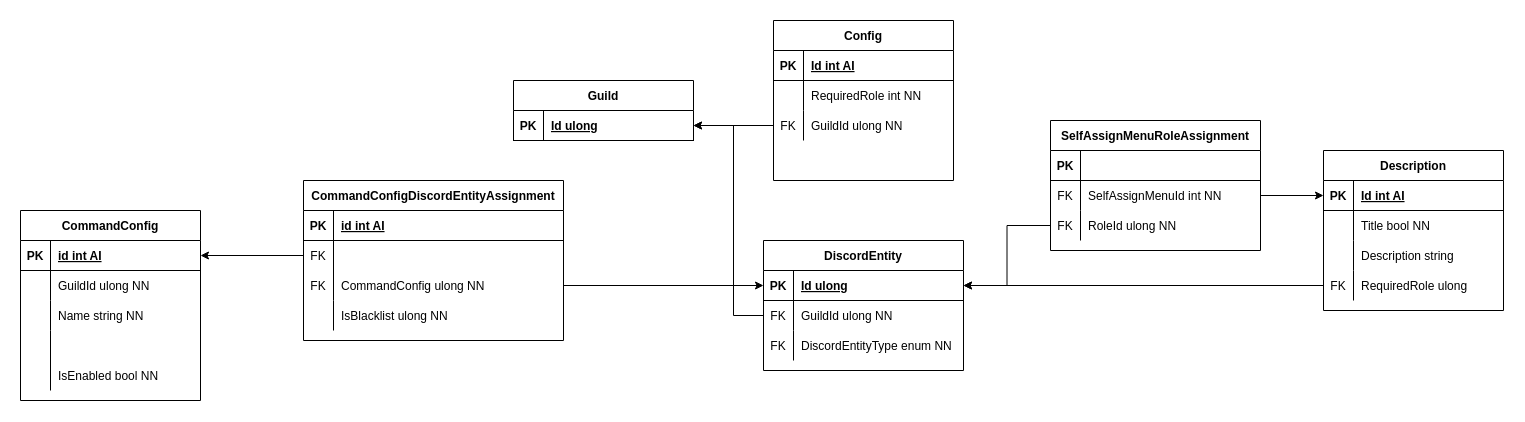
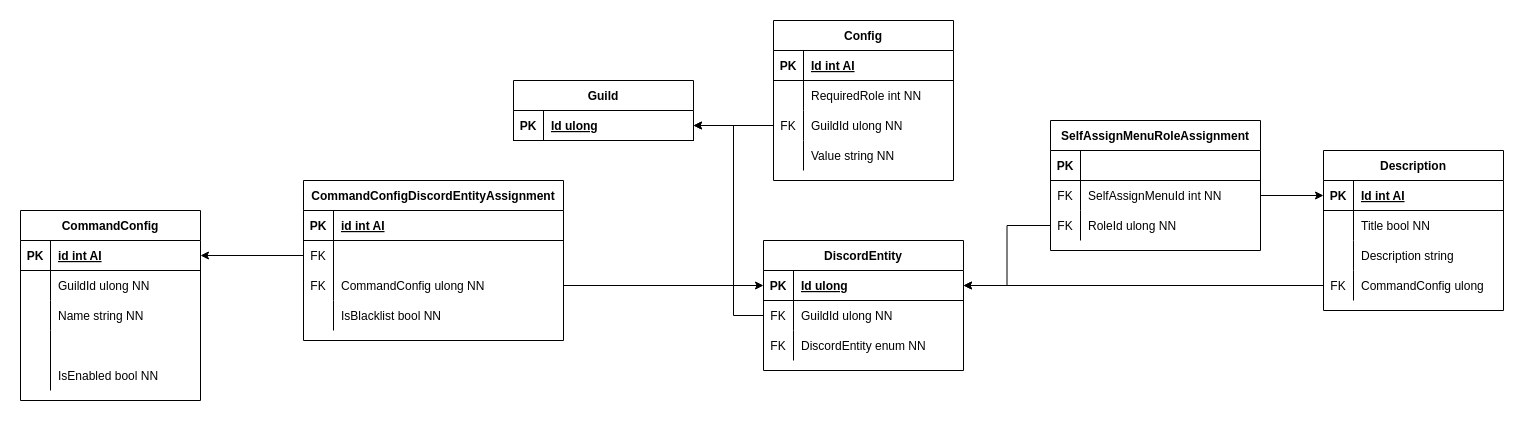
  <mxCell id="0" />
  <mxCell id="1" parent="0" />
  <mxCell id="2" value="Guild" style="shape=table;startSize=30;container=1;collapsible=1;childLayout=tableLayout;fixedRows=1;rowLines=0;fontStyle=1;align=center;resizeLast=1;" vertex="1" parent="1"><mxGeometry x="513" y="80" width="180" height="60" as="geometry" /></mxCell>
  <mxCell id="3" value="" style="shape=partialRectangle;collapsible=0;dropTarget=0;pointerEvents=0;fillColor=none;top=0;left=0;bottom=1;right=0;points=[[0,0.5],[1,0.5]];portConstraint=eastwest;" vertex="1" parent="2"><mxGeometry y="30" width="180" height="30" as="geometry" /></mxCell>
  <mxCell id="4" value="PK" style="shape=partialRectangle;connectable=0;fillColor=none;top=0;left=0;bottom=0;right=0;fontStyle=1;overflow=hidden;" vertex="1" parent="3"><mxGeometry width="30" height="30" as="geometry"><mxRectangle width="30" height="30" as="alternateBounds" /></mxGeometry></mxCell>
  <mxCell id="5" value="Id ulong" style="shape=partialRectangle;connectable=0;fillColor=none;top=0;left=0;bottom=0;right=0;align=left;spacingLeft=6;fontStyle=5;overflow=hidden;" vertex="1" parent="3"><mxGeometry x="30" width="150" height="30" as="geometry"><mxRectangle width="150" height="30" as="alternateBounds" /></mxGeometry></mxCell>
  <mxCell id="6" value="Config" style="shape=table;startSize=30;container=1;collapsible=1;childLayout=tableLayout;fixedRows=1;rowLines=0;fontStyle=1;align=center;resizeLast=1;" vertex="1" parent="1"><mxGeometry x="773" y="20" width="180" height="160" as="geometry" /></mxCell>
  <mxCell id="7" value="" style="shape=partialRectangle;collapsible=0;dropTarget=0;pointerEvents=0;fillColor=none;top=0;left=0;bottom=1;right=0;points=[[0,0.5],[1,0.5]];portConstraint=eastwest;" vertex="1" parent="6"><mxGeometry y="30" width="180" height="30" as="geometry" /></mxCell>
  <mxCell id="8" value="PK" style="shape=partialRectangle;connectable=0;fillColor=none;top=0;left=0;bottom=0;right=0;fontStyle=1;overflow=hidden;" vertex="1" parent="7"><mxGeometry width="30" height="30" as="geometry"><mxRectangle width="30" height="30" as="alternateBounds" /></mxGeometry></mxCell>
  <mxCell id="9" value="Id int AI" style="shape=partialRectangle;connectable=0;fillColor=none;top=0;left=0;bottom=0;right=0;align=left;spacingLeft=6;fontStyle=5;overflow=hidden;" vertex="1" parent="7"><mxGeometry x="30" width="150" height="30" as="geometry"><mxRectangle width="150" height="30" as="alternateBounds" /></mxGeometry></mxCell>
  <mxCell id="10" value="" style="shape=partialRectangle;collapsible=0;dropTarget=0;pointerEvents=0;fillColor=none;top=0;left=0;bottom=0;right=0;points=[[0,0.5],[1,0.5]];portConstraint=eastwest;" vertex="1" parent="6"><mxGeometry y="60" width="180" height="30" as="geometry" /></mxCell>
  <mxCell id="11" value="" style="shape=partialRectangle;connectable=0;fillColor=none;top=0;left=0;bottom=0;right=0;editable=1;overflow=hidden;" vertex="1" parent="10"><mxGeometry width="30" height="30" as="geometry"><mxRectangle width="30" height="30" as="alternateBounds" /></mxGeometry></mxCell>
  <mxCell id="12" value="RequiredRole int NN" style="shape=partialRectangle;connectable=0;fillColor=none;top=0;left=0;bottom=0;right=0;align=left;spacingLeft=6;overflow=hidden;" vertex="1" parent="10"><mxGeometry x="30" width="150" height="30" as="geometry"><mxRectangle width="150" height="30" as="alternateBounds" /></mxGeometry></mxCell>
  <mxCell id="13" value="" style="shape=partialRectangle;collapsible=0;dropTarget=0;pointerEvents=0;fillColor=none;top=0;left=0;bottom=0;right=0;points=[[0,0.5],[1,0.5]];portConstraint=eastwest;" vertex="1" parent="6"><mxGeometry y="90" width="180" height="30" as="geometry" /></mxCell>
  <mxCell id="14" value="FK" style="shape=partialRectangle;connectable=0;fillColor=none;top=0;left=0;bottom=0;right=0;editable=1;overflow=hidden;" vertex="1" parent="13"><mxGeometry width="30" height="30" as="geometry"><mxRectangle width="30" height="30" as="alternateBounds" /></mxGeometry></mxCell>
  <mxCell id="15" value="GuildId ulong NN" style="shape=partialRectangle;connectable=0;fillColor=none;top=0;left=0;bottom=0;right=0;align=left;spacingLeft=6;overflow=hidden;" vertex="1" parent="13"><mxGeometry x="30" width="150" height="30" as="geometry"><mxRectangle width="150" height="30" as="alternateBounds" /></mxGeometry></mxCell>
  <mxCell id="16" value="" style="shape=partialRectangle;collapsible=0;dropTarget=0;pointerEvents=0;fillColor=none;top=0;left=0;bottom=0;right=0;points=[[0,0.5],[1,0.5]];portConstraint=eastwest;" vertex="1" parent="6"><mxGeometry y="120" width="180" height="30" as="geometry" /></mxCell>
  <mxCell id="17" value="" style="shape=partialRectangle;connectable=0;fillColor=none;top=0;left=0;bottom=0;right=0;editable=1;overflow=hidden;" vertex="1" parent="16"><mxGeometry width="30" height="30" as="geometry"><mxRectangle width="30" height="30" as="alternateBounds" /></mxGeometry></mxCell>
+ <mxCell id="18" value="Value string NN" style="shape=partialRectangle;connectable=0;fillColor=none;top=0;left=0;bottom=0;right=0;align=left;spacingLeft=6;overflow=hidden;" vertex="1" parent="16"><mxGeometry x="30" width="150" height="30" as="geometry"><mxRectangle width="150" height="30" as="alternateBounds" /></mxGeometry></mxCell>
  <mxCell id="19" style="edgeStyle=orthogonalEdgeStyle;rounded=0;orthogonalLoop=1;jettySize=auto;html=1;exitX=0;exitY=0.5;exitDx=0;exitDy=0;" edge="1" parent="1" source="13" target="3"><mxGeometry relative="1" as="geometry" /></mxCell>
  <mxCell id="20" value="DiscordEntity" style="shape=table;startSize=30;container=1;collapsible=1;childLayout=tableLayout;fixedRows=1;rowLines=0;fontStyle=1;align=center;resizeLast=1;" vertex="1" parent="1"><mxGeometry x="763" y="240" width="200" height="130" as="geometry" /></mxCell>
  <mxCell id="21" value="" style="shape=partialRectangle;collapsible=0;dropTarget=0;pointerEvents=0;fillColor=none;top=0;left=0;bottom=1;right=0;points=[[0,0.5],[1,0.5]];portConstraint=eastwest;" vertex="1" parent="20"><mxGeometry y="30" width="200" height="30" as="geometry" /></mxCell>
  <mxCell id="22" value="PK" style="shape=partialRectangle;connectable=0;fillColor=none;top=0;left=0;bottom=0;right=0;fontStyle=1;overflow=hidden;" vertex="1" parent="21"><mxGeometry width="30" height="30" as="geometry"><mxRectangle width="30" height="30" as="alternateBounds" /></mxGeometry></mxCell>
  <mxCell id="23" value="Id ulong" style="shape=partialRectangle;connectable=0;fillColor=none;top=0;left=0;bottom=0;right=0;align=left;spacingLeft=6;fontStyle=5;overflow=hidden;" vertex="1" parent="21"><mxGeometry x="30" width="170" height="30" as="geometry"><mxRectangle width="170" height="30" as="alternateBounds" /></mxGeometry></mxCell>
  <mxCell id="24" value="" style="shape=partialRectangle;collapsible=0;dropTarget=0;pointerEvents=0;fillColor=none;top=0;left=0;bottom=0;right=0;points=[[0,0.5],[1,0.5]];portConstraint=eastwest;" vertex="1" parent="20"><mxGeometry y="60" width="200" height="30" as="geometry" /></mxCell>
  <mxCell id="25" value="FK" style="shape=partialRectangle;connectable=0;fillColor=none;top=0;left=0;bottom=0;right=0;editable=1;overflow=hidden;" vertex="1" parent="24"><mxGeometry width="30" height="30" as="geometry"><mxRectangle width="30" height="30" as="alternateBounds" /></mxGeometry></mxCell>
  <mxCell id="26" value="GuildId ulong NN" style="shape=partialRectangle;connectable=0;fillColor=none;top=0;left=0;bottom=0;right=0;align=left;spacingLeft=6;overflow=hidden;" vertex="1" parent="24"><mxGeometry x="30" width="170" height="30" as="geometry"><mxRectangle width="170" height="30" as="alternateBounds" /></mxGeometry></mxCell>
  <mxCell id="27" value="" style="shape=partialRectangle;collapsible=0;dropTarget=0;pointerEvents=0;fillColor=none;top=0;left=0;bottom=0;right=0;points=[[0,0.5],[1,0.5]];portConstraint=eastwest;" vertex="1" parent="20"><mxGeometry y="90" width="200" height="30" as="geometry" /></mxCell>
  <mxCell id="28" value="FK" style="shape=partialRectangle;connectable=0;fillColor=none;top=0;left=0;bottom=0;right=0;editable=1;overflow=hidden;" vertex="1" parent="27"><mxGeometry width="30" height="30" as="geometry"><mxRectangle width="30" height="30" as="alternateBounds" /></mxGeometry></mxCell>
- <mxCell id="29" value="DiscordEntityType enum NN" style="shape=partialRectangle;connectable=0;fillColor=none;top=0;left=0;bottom=0;right=0;align=left;spacingLeft=6;overflow=hidden;" vertex="1" parent="27"><mxGeometry x="30" width="170" height="30" as="geometry"><mxRectangle width="170" height="30" as="alternateBounds" /></mxGeometry></mxCell>
+ <mxCell id="29" value="DiscordEntity enum NN" style="shape=partialRectangle;connectable=0;fillColor=none;top=0;left=0;bottom=0;right=0;align=left;spacingLeft=6;overflow=hidden;" vertex="1" parent="27"><mxGeometry x="30" width="170" height="30" as="geometry"><mxRectangle width="170" height="30" as="alternateBounds" /></mxGeometry></mxCell>
  <mxCell id="30" style="edgeStyle=orthogonalEdgeStyle;rounded=0;orthogonalLoop=1;jettySize=auto;html=1;exitX=0;exitY=0.5;exitDx=0;exitDy=0;" edge="1" parent="1" source="24" target="3"><mxGeometry relative="1" as="geometry"><Array as="points"><mxPoint x="733" y="315" /><mxPoint x="733" y="125" /></Array></mxGeometry></mxCell>
  <mxCell id="31" value="Description" style="shape=table;startSize=30;container=1;collapsible=1;childLayout=tableLayout;fixedRows=1;rowLines=0;fontStyle=1;align=center;resizeLast=1;" vertex="1" parent="1"><mxGeometry x="1323" y="150" width="180" height="160" as="geometry" /></mxCell>
  <mxCell id="32" value="" style="shape=partialRectangle;collapsible=0;dropTarget=0;pointerEvents=0;fillColor=none;top=0;left=0;bottom=1;right=0;points=[[0,0.5],[1,0.5]];portConstraint=eastwest;" vertex="1" parent="31"><mxGeometry y="30" width="180" height="30" as="geometry" /></mxCell>
  <mxCell id="33" value="PK" style="shape=partialRectangle;connectable=0;fillColor=none;top=0;left=0;bottom=0;right=0;fontStyle=1;overflow=hidden;" vertex="1" parent="32"><mxGeometry width="30" height="30" as="geometry"><mxRectangle width="30" height="30" as="alternateBounds" /></mxGeometry></mxCell>
  <mxCell id="34" value="Id int AI" style="shape=partialRectangle;connectable=0;fillColor=none;top=0;left=0;bottom=0;right=0;align=left;spacingLeft=6;fontStyle=5;overflow=hidden;" vertex="1" parent="32"><mxGeometry x="30" width="150" height="30" as="geometry"><mxRectangle width="150" height="30" as="alternateBounds" /></mxGeometry></mxCell>
  <mxCell id="35" value="" style="shape=partialRectangle;collapsible=0;dropTarget=0;pointerEvents=0;fillColor=none;top=0;left=0;bottom=0;right=0;points=[[0,0.5],[1,0.5]];portConstraint=eastwest;" vertex="1" parent="31"><mxGeometry y="60" width="180" height="30" as="geometry" /></mxCell>
  <mxCell id="36" value="" style="shape=partialRectangle;connectable=0;fillColor=none;top=0;left=0;bottom=0;right=0;editable=1;overflow=hidden;" vertex="1" parent="35"><mxGeometry width="30" height="30" as="geometry"><mxRectangle width="30" height="30" as="alternateBounds" /></mxGeometry></mxCell>
  <mxCell id="37" value="Title bool NN" style="shape=partialRectangle;connectable=0;fillColor=none;top=0;left=0;bottom=0;right=0;align=left;spacingLeft=6;overflow=hidden;" vertex="1" parent="35"><mxGeometry x="30" width="150" height="30" as="geometry"><mxRectangle width="150" height="30" as="alternateBounds" /></mxGeometry></mxCell>
  <mxCell id="38" value="" style="shape=partialRectangle;collapsible=0;dropTarget=0;pointerEvents=0;fillColor=none;top=0;left=0;bottom=0;right=0;points=[[0,0.5],[1,0.5]];portConstraint=eastwest;" vertex="1" parent="31"><mxGeometry y="90" width="180" height="30" as="geometry" /></mxCell>
  <mxCell id="39" value="" style="shape=partialRectangle;connectable=0;fillColor=none;top=0;left=0;bottom=0;right=0;editable=1;overflow=hidden;" vertex="1" parent="38"><mxGeometry width="30" height="30" as="geometry"><mxRectangle width="30" height="30" as="alternateBounds" /></mxGeometry></mxCell>
  <mxCell id="40" value="Description string" style="shape=partialRectangle;connectable=0;fillColor=none;top=0;left=0;bottom=0;right=0;align=left;spacingLeft=6;overflow=hidden;" vertex="1" parent="38"><mxGeometry x="30" width="150" height="30" as="geometry"><mxRectangle width="150" height="30" as="alternateBounds" /></mxGeometry></mxCell>
  <mxCell id="41" value="" style="shape=partialRectangle;collapsible=0;dropTarget=0;pointerEvents=0;fillColor=none;top=0;left=0;bottom=0;right=0;points=[[0,0.5],[1,0.5]];portConstraint=eastwest;" vertex="1" parent="31"><mxGeometry y="120" width="180" height="30" as="geometry" /></mxCell>
  <mxCell id="42" value="FK" style="shape=partialRectangle;connectable=0;fillColor=none;top=0;left=0;bottom=0;right=0;editable=1;overflow=hidden;" vertex="1" parent="41"><mxGeometry width="30" height="30" as="geometry"><mxRectangle width="30" height="30" as="alternateBounds" /></mxGeometry></mxCell>
- <mxCell id="43" value="RequiredRole ulong" style="shape=partialRectangle;connectable=0;fillColor=none;top=0;left=0;bottom=0;right=0;align=left;spacingLeft=6;overflow=hidden;" vertex="1" parent="41"><mxGeometry x="30" width="150" height="30" as="geometry"><mxRectangle width="150" height="30" as="alternateBounds" /></mxGeometry></mxCell>
+ <mxCell id="43" value="CommandConfig ulong" style="shape=partialRectangle;connectable=0;fillColor=none;top=0;left=0;bottom=0;right=0;align=left;spacingLeft=6;overflow=hidden;" vertex="1" parent="41"><mxGeometry x="30" width="150" height="30" as="geometry"><mxRectangle width="150" height="30" as="alternateBounds" /></mxGeometry></mxCell>
  <mxCell id="44" style="edgeStyle=orthogonalEdgeStyle;rounded=0;orthogonalLoop=1;jettySize=auto;html=1;exitX=0;exitY=0.5;exitDx=0;exitDy=0;" edge="1" parent="1" source="41" target="21"><mxGeometry relative="1" as="geometry" /></mxCell>
  <mxCell id="45" value="SelfAssignMenuRoleAssignment" style="shape=table;startSize=30;container=1;collapsible=1;childLayout=tableLayout;fixedRows=1;rowLines=0;fontStyle=1;align=center;resizeLast=1;" vertex="1" parent="1"><mxGeometry x="1050" y="120" width="210" height="130" as="geometry" /></mxCell>
  <mxCell id="46" value="" style="shape=partialRectangle;collapsible=0;dropTarget=0;pointerEvents=0;fillColor=none;top=0;left=0;bottom=1;right=0;points=[[0,0.5],[1,0.5]];portConstraint=eastwest;" vertex="1" parent="45"><mxGeometry y="30" width="210" height="30" as="geometry" /></mxCell>
  <mxCell id="47" value="PK" style="shape=partialRectangle;connectable=0;fillColor=none;top=0;left=0;bottom=0;right=0;fontStyle=1;overflow=hidden;" vertex="1" parent="46"><mxGeometry width="30" height="30" as="geometry"><mxRectangle width="30" height="30" as="alternateBounds" /></mxGeometry></mxCell>
  <mxCell id="48" value="" style="shape=partialRectangle;collapsible=0;dropTarget=0;pointerEvents=0;fillColor=none;top=0;left=0;bottom=0;right=0;points=[[0,0.5],[1,0.5]];portConstraint=eastwest;" vertex="1" parent="45"><mxGeometry y="60" width="210" height="30" as="geometry" /></mxCell>
  <mxCell id="49" value="FK" style="shape=partialRectangle;connectable=0;fillColor=none;top=0;left=0;bottom=0;right=0;editable=1;overflow=hidden;" vertex="1" parent="48"><mxGeometry width="30" height="30" as="geometry"><mxRectangle width="30" height="30" as="alternateBounds" /></mxGeometry></mxCell>
  <mxCell id="50" value="SelfAssignMenuId int NN" style="shape=partialRectangle;connectable=0;fillColor=none;top=0;left=0;bottom=0;right=0;align=left;spacingLeft=6;overflow=hidden;" vertex="1" parent="48"><mxGeometry x="30" width="180" height="30" as="geometry"><mxRectangle width="180" height="30" as="alternateBounds" /></mxGeometry></mxCell>
  <mxCell id="51" value="" style="shape=partialRectangle;collapsible=0;dropTarget=0;pointerEvents=0;fillColor=none;top=0;left=0;bottom=0;right=0;points=[[0,0.5],[1,0.5]];portConstraint=eastwest;" vertex="1" parent="45"><mxGeometry y="90" width="210" height="30" as="geometry" /></mxCell>
  <mxCell id="52" value="FK" style="shape=partialRectangle;connectable=0;fillColor=none;top=0;left=0;bottom=0;right=0;editable=1;overflow=hidden;" vertex="1" parent="51"><mxGeometry width="30" height="30" as="geometry"><mxRectangle width="30" height="30" as="alternateBounds" /></mxGeometry></mxCell>
  <mxCell id="53" value="RoleId ulong NN" style="shape=partialRectangle;connectable=0;fillColor=none;top=0;left=0;bottom=0;right=0;align=left;spacingLeft=6;overflow=hidden;" vertex="1" parent="51"><mxGeometry x="30" width="180" height="30" as="geometry"><mxRectangle width="180" height="30" as="alternateBounds" /></mxGeometry></mxCell>
  <mxCell id="54" style="edgeStyle=orthogonalEdgeStyle;rounded=0;orthogonalLoop=1;jettySize=auto;html=1;exitX=1;exitY=0.5;exitDx=0;exitDy=0;" edge="1" parent="1" source="48" target="32"><mxGeometry relative="1" as="geometry" /></mxCell>
  <mxCell id="55" style="edgeStyle=orthogonalEdgeStyle;rounded=0;orthogonalLoop=1;jettySize=auto;html=1;exitX=0;exitY=0.5;exitDx=0;exitDy=0;" edge="1" parent="1" source="51" target="21"><mxGeometry relative="1" as="geometry" /></mxCell>
  <mxCell id="56" value="CommandConfig" style="shape=table;startSize=30;container=1;collapsible=1;childLayout=tableLayout;fixedRows=1;rowLines=0;fontStyle=1;align=center;resizeLast=1;" vertex="1" parent="1"><mxGeometry x="20" y="210" width="180" height="190" as="geometry" /></mxCell>
  <mxCell id="57" value="" style="shape=partialRectangle;collapsible=0;dropTarget=0;pointerEvents=0;fillColor=none;top=0;left=0;bottom=1;right=0;points=[[0,0.5],[1,0.5]];portConstraint=eastwest;" vertex="1" parent="56"><mxGeometry y="30" width="180" height="30" as="geometry" /></mxCell>
  <mxCell id="58" value="PK" style="shape=partialRectangle;connectable=0;fillColor=none;top=0;left=0;bottom=0;right=0;fontStyle=1;overflow=hidden;" vertex="1" parent="57"><mxGeometry width="30" height="30" as="geometry"><mxRectangle width="30" height="30" as="alternateBounds" /></mxGeometry></mxCell>
  <mxCell id="59" value="id int AI" style="shape=partialRectangle;connectable=0;fillColor=none;top=0;left=0;bottom=0;right=0;align=left;spacingLeft=6;fontStyle=5;overflow=hidden;" vertex="1" parent="57"><mxGeometry x="30" width="150" height="30" as="geometry"><mxRectangle width="150" height="30" as="alternateBounds" /></mxGeometry></mxCell>
  <mxCell id="60" value="" style="shape=partialRectangle;collapsible=0;dropTarget=0;pointerEvents=0;fillColor=none;top=0;left=0;bottom=0;right=0;points=[[0,0.5],[1,0.5]];portConstraint=eastwest;" vertex="1" parent="56"><mxGeometry y="60" width="180" height="30" as="geometry" /></mxCell>
  <mxCell id="61" value="" style="shape=partialRectangle;connectable=0;fillColor=none;top=0;left=0;bottom=0;right=0;editable=1;overflow=hidden;" vertex="1" parent="60"><mxGeometry width="30" height="30" as="geometry"><mxRectangle width="30" height="30" as="alternateBounds" /></mxGeometry></mxCell>
  <mxCell id="62" value="GuildId ulong NN" style="shape=partialRectangle;connectable=0;fillColor=none;top=0;left=0;bottom=0;right=0;align=left;spacingLeft=6;overflow=hidden;" vertex="1" parent="60"><mxGeometry x="30" width="150" height="30" as="geometry"><mxRectangle width="150" height="30" as="alternateBounds" /></mxGeometry></mxCell>
  <mxCell id="63" value="" style="shape=partialRectangle;collapsible=0;dropTarget=0;pointerEvents=0;fillColor=none;top=0;left=0;bottom=0;right=0;points=[[0,0.5],[1,0.5]];portConstraint=eastwest;" vertex="1" parent="56"><mxGeometry y="90" width="180" height="30" as="geometry" /></mxCell>
  <mxCell id="64" value="" style="shape=partialRectangle;connectable=0;fillColor=none;top=0;left=0;bottom=0;right=0;editable=1;overflow=hidden;" vertex="1" parent="63"><mxGeometry width="30" height="30" as="geometry"><mxRectangle width="30" height="30" as="alternateBounds" /></mxGeometry></mxCell>
  <mxCell id="65" value="Name string NN" style="shape=partialRectangle;connectable=0;fillColor=none;top=0;left=0;bottom=0;right=0;align=left;spacingLeft=6;overflow=hidden;" vertex="1" parent="63"><mxGeometry x="30" width="150" height="30" as="geometry"><mxRectangle width="150" height="30" as="alternateBounds" /></mxGeometry></mxCell>
  <mxCell id="66" value="" style="shape=partialRectangle;collapsible=0;dropTarget=0;pointerEvents=0;fillColor=none;top=0;left=0;bottom=0;right=0;points=[[0,0.5],[1,0.5]];portConstraint=eastwest;" vertex="1" parent="56"><mxGeometry y="120" width="180" height="30" as="geometry" /></mxCell>
  <mxCell id="67" value="" style="shape=partialRectangle;connectable=0;fillColor=none;top=0;left=0;bottom=0;right=0;editable=1;overflow=hidden;" vertex="1" parent="66"><mxGeometry width="30" height="30" as="geometry"><mxRectangle width="30" height="30" as="alternateBounds" /></mxGeometry></mxCell>
  <mxCell id="68" value="" style="shape=partialRectangle;collapsible=0;dropTarget=0;pointerEvents=0;fillColor=none;top=0;left=0;bottom=0;right=0;points=[[0,0.5],[1,0.5]];portConstraint=eastwest;" vertex="1" parent="56"><mxGeometry y="150" width="180" height="30" as="geometry" /></mxCell>
  <mxCell id="69" value="" style="shape=partialRectangle;connectable=0;fillColor=none;top=0;left=0;bottom=0;right=0;editable=1;overflow=hidden;" vertex="1" parent="68"><mxGeometry width="30" height="30" as="geometry"><mxRectangle width="30" height="30" as="alternateBounds" /></mxGeometry></mxCell>
  <mxCell id="70" value="IsEnabled bool NN" style="shape=partialRectangle;connectable=0;fillColor=none;top=0;left=0;bottom=0;right=0;align=left;spacingLeft=6;overflow=hidden;" vertex="1" parent="68"><mxGeometry x="30" width="150" height="30" as="geometry"><mxRectangle width="150" height="30" as="alternateBounds" /></mxGeometry></mxCell>
  <mxCell id="71" value="CommandConfigDiscordEntityAssignment" style="shape=table;startSize=30;container=1;collapsible=1;childLayout=tableLayout;fixedRows=1;rowLines=0;fontStyle=1;align=center;resizeLast=1;" vertex="1" parent="1"><mxGeometry x="303" y="180" width="260" height="160" as="geometry" /></mxCell>
  <mxCell id="72" value="" style="shape=partialRectangle;collapsible=0;dropTarget=0;pointerEvents=0;fillColor=none;top=0;left=0;bottom=1;right=0;points=[[0,0.5],[1,0.5]];portConstraint=eastwest;" vertex="1" parent="71"><mxGeometry y="30" width="260" height="30" as="geometry" /></mxCell>
  <mxCell id="73" value="PK" style="shape=partialRectangle;connectable=0;fillColor=none;top=0;left=0;bottom=0;right=0;fontStyle=1;overflow=hidden;" vertex="1" parent="72"><mxGeometry width="30" height="30" as="geometry"><mxRectangle width="30" height="30" as="alternateBounds" /></mxGeometry></mxCell>
  <mxCell id="74" value="id int AI" style="shape=partialRectangle;connectable=0;fillColor=none;top=0;left=0;bottom=0;right=0;align=left;spacingLeft=6;fontStyle=5;overflow=hidden;" vertex="1" parent="72"><mxGeometry x="30" width="230" height="30" as="geometry"><mxRectangle width="230" height="30" as="alternateBounds" /></mxGeometry></mxCell>
  <mxCell id="75" value="" style="shape=partialRectangle;collapsible=0;dropTarget=0;pointerEvents=0;fillColor=none;top=0;left=0;bottom=0;right=0;points=[[0,0.5],[1,0.5]];portConstraint=eastwest;" vertex="1" parent="71"><mxGeometry y="60" width="260" height="30" as="geometry" /></mxCell>
  <mxCell id="76" value="FK" style="shape=partialRectangle;connectable=0;fillColor=none;top=0;left=0;bottom=0;right=0;editable=1;overflow=hidden;" vertex="1" parent="75"><mxGeometry width="30" height="30" as="geometry"><mxRectangle width="30" height="30" as="alternateBounds" /></mxGeometry></mxCell>
  <mxCell id="77" value="" style="shape=partialRectangle;collapsible=0;dropTarget=0;pointerEvents=0;fillColor=none;top=0;left=0;bottom=0;right=0;points=[[0,0.5],[1,0.5]];portConstraint=eastwest;" vertex="1" parent="71"><mxGeometry y="90" width="260" height="30" as="geometry" /></mxCell>
  <mxCell id="78" value="FK" style="shape=partialRectangle;connectable=0;fillColor=none;top=0;left=0;bottom=0;right=0;editable=1;overflow=hidden;" vertex="1" parent="77"><mxGeometry width="30" height="30" as="geometry"><mxRectangle width="30" height="30" as="alternateBounds" /></mxGeometry></mxCell>
  <mxCell id="79" value="CommandConfig ulong NN" style="shape=partialRectangle;connectable=0;fillColor=none;top=0;left=0;bottom=0;right=0;align=left;spacingLeft=6;overflow=hidden;" vertex="1" parent="77"><mxGeometry x="30" width="230" height="30" as="geometry"><mxRectangle width="230" height="30" as="alternateBounds" /></mxGeometry></mxCell>
  <mxCell id="80" value="" style="shape=partialRectangle;collapsible=0;dropTarget=0;pointerEvents=0;fillColor=none;top=0;left=0;bottom=0;right=0;points=[[0,0.5],[1,0.5]];portConstraint=eastwest;" vertex="1" parent="71"><mxGeometry y="120" width="260" height="30" as="geometry" /></mxCell>
  <mxCell id="81" value="" style="shape=partialRectangle;connectable=0;fillColor=none;top=0;left=0;bottom=0;right=0;editable=1;overflow=hidden;" vertex="1" parent="80"><mxGeometry width="30" height="30" as="geometry"><mxRectangle width="30" height="30" as="alternateBounds" /></mxGeometry></mxCell>
- <mxCell id="82" value="IsBlacklist ulong NN" style="shape=partialRectangle;connectable=0;fillColor=none;top=0;left=0;bottom=0;right=0;align=left;spacingLeft=6;overflow=hidden;" vertex="1" parent="80"><mxGeometry x="30" width="230" height="30" as="geometry"><mxRectangle width="230" height="30" as="alternateBounds" /></mxGeometry></mxCell>
+ <mxCell id="82" value="IsBlacklist bool NN" style="shape=partialRectangle;connectable=0;fillColor=none;top=0;left=0;bottom=0;right=0;align=left;spacingLeft=6;overflow=hidden;" vertex="1" parent="80"><mxGeometry x="30" width="230" height="30" as="geometry"><mxRectangle width="230" height="30" as="alternateBounds" /></mxGeometry></mxCell>
  <mxCell id="83" style="edgeStyle=orthogonalEdgeStyle;rounded=0;orthogonalLoop=1;jettySize=auto;html=1;exitX=1;exitY=0.5;exitDx=0;exitDy=0;" edge="1" parent="1" source="77" target="21"><mxGeometry relative="1" as="geometry" /></mxCell>
  <mxCell id="84" style="edgeStyle=orthogonalEdgeStyle;rounded=0;orthogonalLoop=1;jettySize=auto;html=1;exitX=0;exitY=0.5;exitDx=0;exitDy=0;" edge="1" parent="1" source="75" target="57"><mxGeometry relative="1" as="geometry" /></mxCell>
